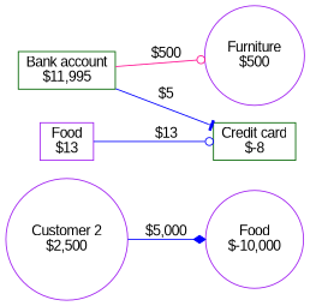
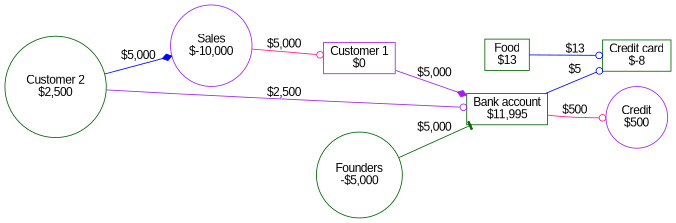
  digraph {
    fontname=Arial
    rankdir=LR
    node [color=purple fontname=Arial shape=circle]
    edge [arrowhead=odot color=blue fontname=Arial]
-   n1 [label="Food\n$-10,000"]
+   n1 [label="Sales\n$-10,000"]
+   n2 [label="Customer 1\n$0" shape=box]
    n3 [color=darkgreen label="Bank account\n$11,995" shape=box]
-   n4 [label="Customer 2\n$2,500"]
-   n5 [label="Furniture\n$500"]
+   n4 [color=darkgreen label="Customer 2\n$2,500"]
+   n5 [label="Credit\n$500"]
    n6 [color=darkgreen label="Credit card\n$-8" shape=box]
-   n8 [label="Food\n$13" shape=box]
+   n7 [color=darkgreen label="Founders\n-$5,000"]
+   n8 [color=darkgreen label="Food\n$13" shape=box]
+   n1 -> n2 [color=deeppink label="$5,000"]
+   n2 -> n3 [arrowhead=diamond color=purple label="$5,000"]
    n3 -> n5 [color=deeppink label="$500"]
-   n3 -> n6 [arrowhead=tee label="$5"]
+   n3 -> n6 [label="$5"]
    n4 -> n1 [arrowhead=diamond label="$5,000"]
+   n4 -> n3 [color=purple label="$2,500"]
+   n7 -> n3 [arrowhead=tee color=darkgreen label="$5,000"]
    n8 -> n6 [label="$13"]
  }
